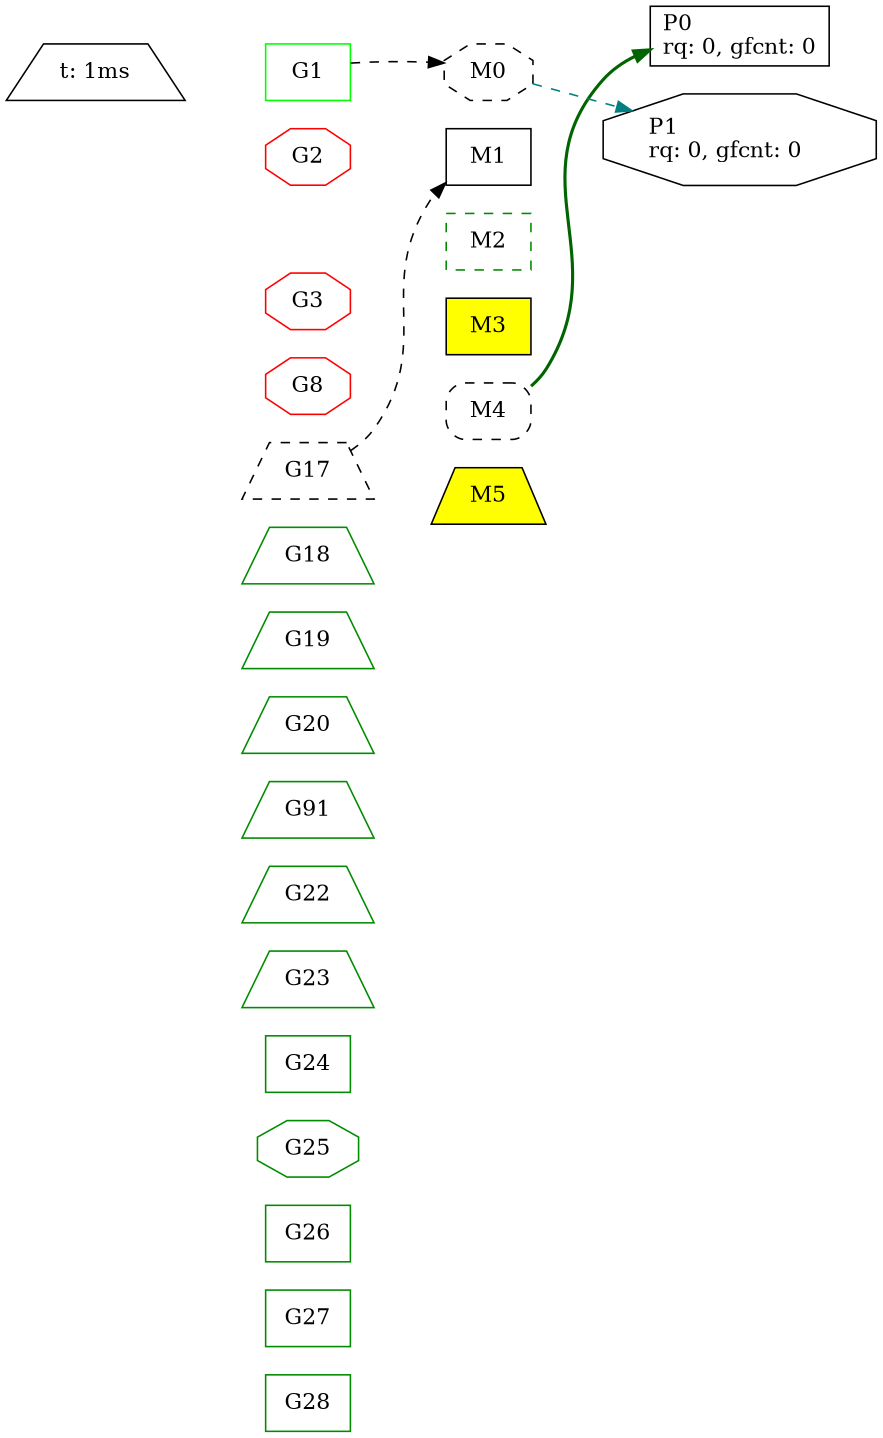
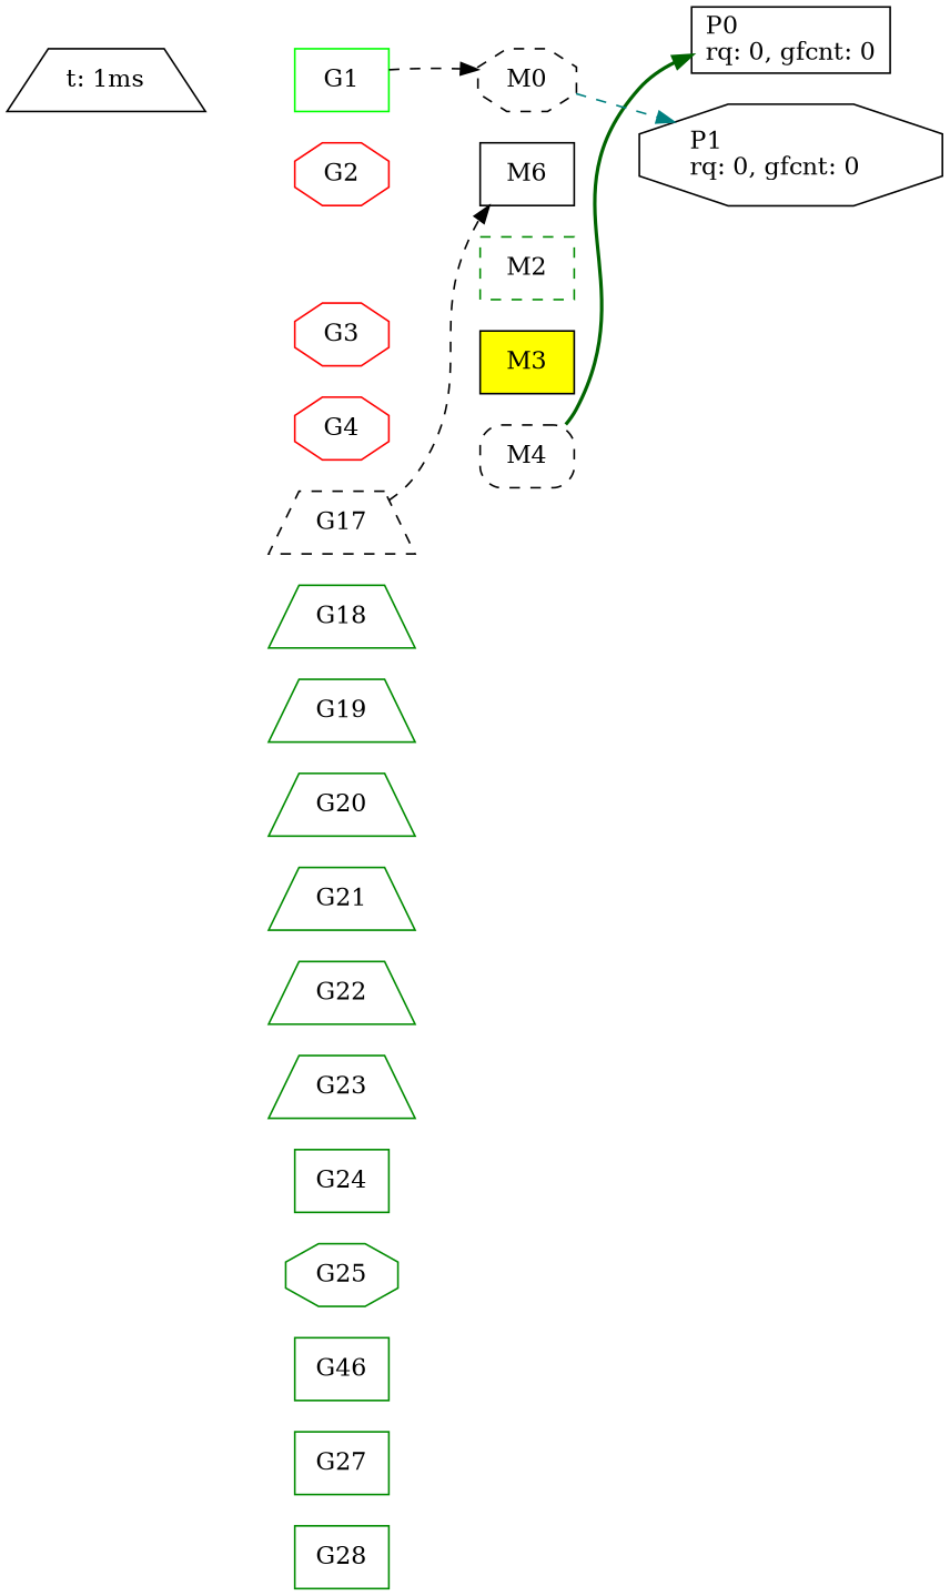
  digraph {
    rankdir=LR
    node [group=g shape=box color=green4]
    edge [style=invis]
    n1 [group=p label="P0\lrq: 0, gfcnt: 0\l" color=""]
    n2 [group=p label="P1\lrq: 0, gfcnt: 0\l" shape=octagon color=""]
-   n3 [fillcolor=yellow group=m label=M5 shape=trapezium style=filled color=""]
    n4 [fillcolor=white group=m label=M4 style="rounded,dashed,filled" color=""]
    n5 [fillcolor=yellow group=m label=M3 style=filled color=""]
    n6 [fillcolor=white group=m label=M2 style="dashed,filled"]
-   n7 [fillcolor=white group=m label=M1 style=filled color=""]
+   n7 [fillcolor=white group=m label=M6 style=filled color=""]
    n8 [fillcolor=white group=m label=M0 shape=octagon style="dashed,filled" color=""]
    n9 [color=green label=G1]
    n10 [color=black label=G17 shape=trapezium style=dashed]
    n11 [color=red label=G2 shape=octagon]
    n12 [color=red label=G3 shape=octagon]
-   n13 [color=red label=G8 shape=octagon]
+   n13 [color=red label=G4 shape=octagon]
    n14 [label=G18 shape=trapezium]
    n15 [label=G19 shape=trapezium]
    n16 [label=G20 shape=trapezium]
-   n17 [label=G91 shape=trapezium]
+   n17 [label=G21 shape=trapezium]
    n18 [label=G22 shape=trapezium]
    n19 [label=G23 shape=trapezium]
    n20 [label=G24]
    n21 [label=G25 shape=octagon]
-   n22 [label=G26]
+   n22 [label=G46]
    n23 [label=G27]
    n24 [label=G28]
    n25 [label="t: 1ms" shape=trapezium group="" color=""]
    subgraph sub_1 {
      rank=same
      n1
      n2
    }
    subgraph sub_2 {
      rank=same
-     n3
      n4
      n5
      n6
      n7
      n8
    }
    subgraph sub_3 {
      rank=same
      n9
      n10
      n11
      n12
      n13
      n14
      n15
      n16
      n17
      n18
      n19
      n20
      n21
      n22
      n23
      n24
    }
    n1 -> n2
    n4 -> n1 [color=darkgreen style=bold]
-   n4 -> n3
    n5 -> n4
    n6 -> n5
    n7 -> n6
    n8 -> n1
    n8 -> n2 [color=teal style=dashed]
    n8 -> n7
    n9 -> n8
    n9 -> n8 [color=black style=dashed]
    n9 -> n11
    n10 -> n7 [color=black style=dashed]
    n10 -> n14
    n11 -> n12
    n12 -> n13
    n13 -> n10
    n14 -> n15
    n15 -> n16
    n16 -> n17
    n17 -> n18
    n18 -> n19
    n19 -> n20
    n20 -> n21
    n21 -> n22
    n22 -> n23
    n23 -> n24
    n25 -> n1
    n25 -> n8
    n25 -> n9
  }
